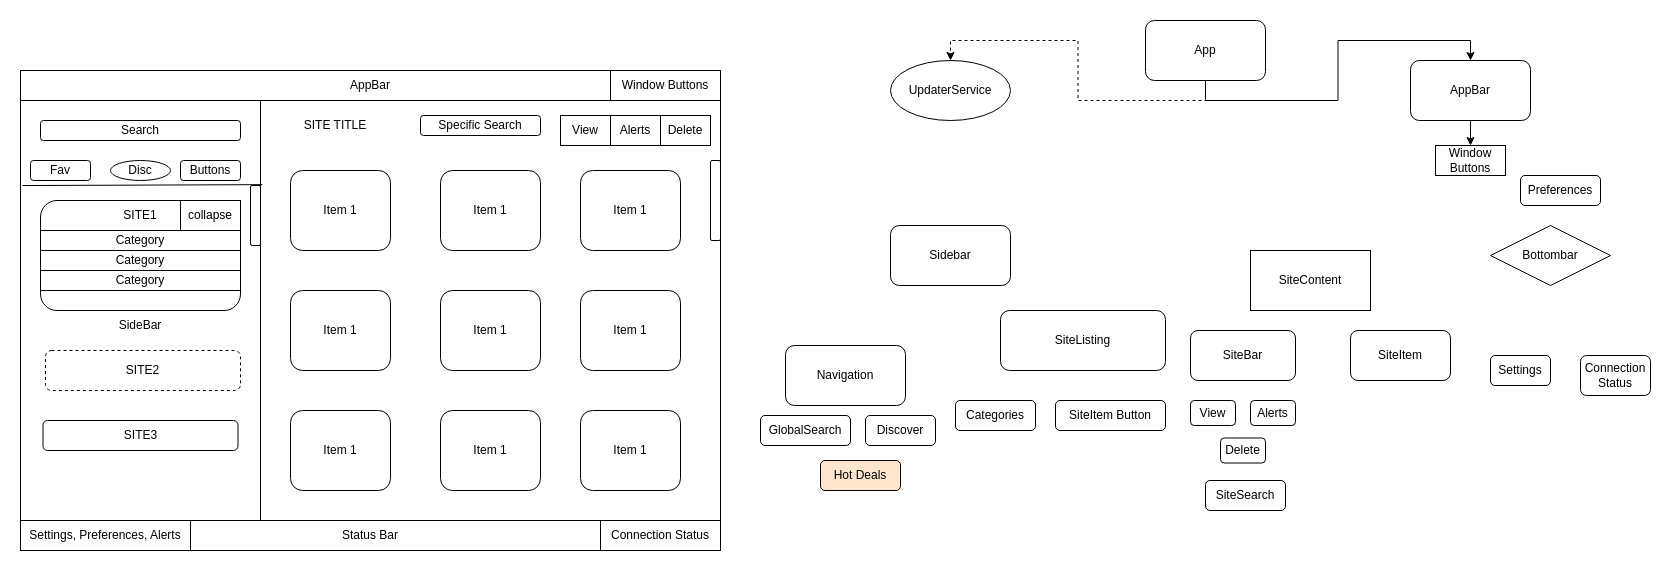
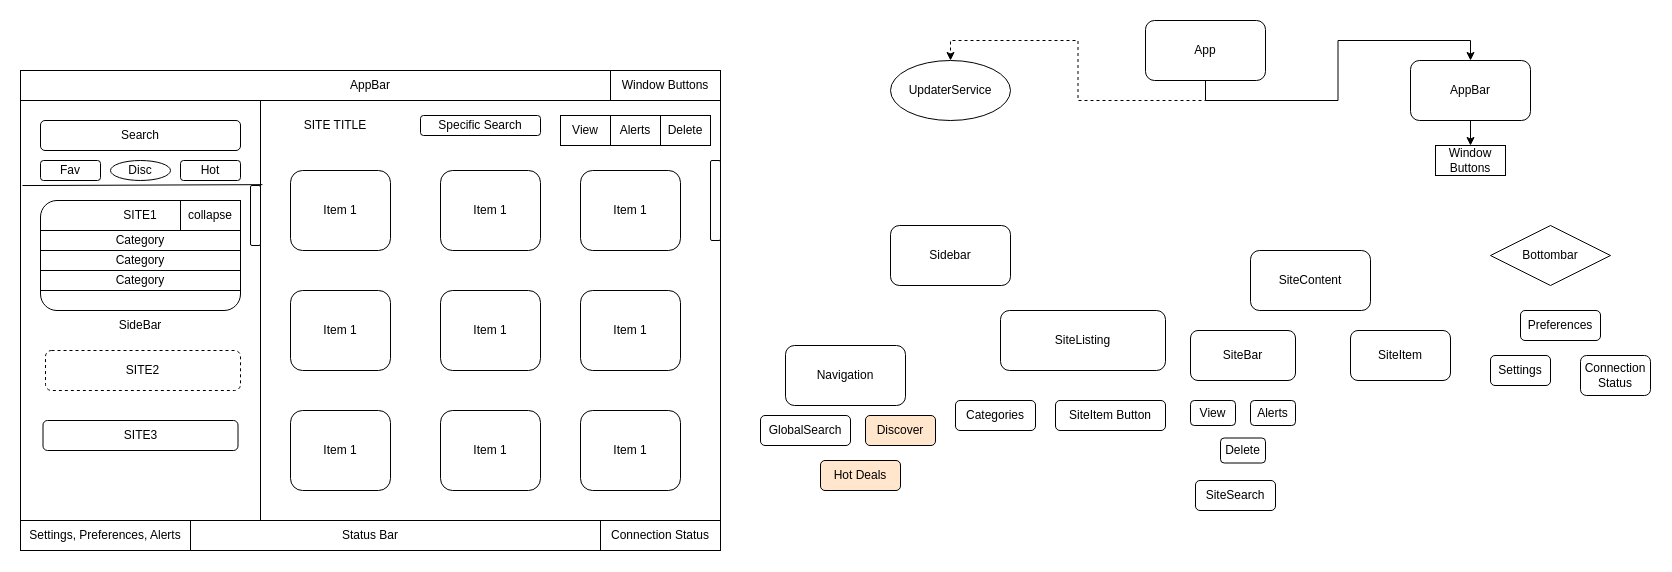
  <mxCell id="0" />
  <mxCell id="1" parent="0" />
  <mxCell id="2" style="edgeStyle=orthogonalEdgeStyle;rounded=0;orthogonalLoop=1;jettySize=auto;html=1;exitX=0.5;exitY=1;exitDx=0;exitDy=0;entryX=0.5;entryY=0;entryDx=0;entryDy=0;" edge="1" parent="1" source="4" target="6"><mxGeometry relative="1" as="geometry" /></mxCell>
  <mxCell id="3" style="edgeStyle=orthogonalEdgeStyle;rounded=0;orthogonalLoop=1;jettySize=auto;html=1;exitX=0.5;exitY=1;exitDx=0;exitDy=0;entryX=0.5;entryY=0;entryDx=0;entryDy=0;dashed=1;" edge="1" parent="1" source="4" target="7"><mxGeometry relative="1" as="geometry" /></mxCell>
  <mxCell id="4" value="App" style="rounded=1;whiteSpace=wrap;html=1;" vertex="1" parent="1"><mxGeometry x="1145" y="20" width="120" height="60" as="geometry" /></mxCell>
  <mxCell id="5" style="edgeStyle=orthogonalEdgeStyle;rounded=0;orthogonalLoop=1;jettySize=auto;html=1;exitX=0.5;exitY=1;exitDx=0;exitDy=0;entryX=0.5;entryY=0;entryDx=0;entryDy=0;" edge="1" parent="1" source="6" target="44"><mxGeometry relative="1" as="geometry" /></mxCell>
  <mxCell id="6" value="AppBar" style="rounded=1;whiteSpace=wrap;html=1;" vertex="1" parent="1"><mxGeometry x="1410" y="60" width="120" height="60" as="geometry" /></mxCell>
  <mxCell id="7" value="UpdaterService" style="ellipse;whiteSpace=wrap;html=1;" vertex="1" parent="1"><mxGeometry x="890" y="60" width="120" height="60" as="geometry" /></mxCell>
  <mxCell id="8" value="" style="rounded=0;whiteSpace=wrap;html=1;" vertex="1" parent="1"><mxGeometry x="20" y="70" width="700" height="480" as="geometry" /></mxCell>
  <mxCell id="9" value="&lt;div&gt;AppBar&lt;/div&gt;" style="rounded=0;whiteSpace=wrap;html=1;" vertex="1" parent="1"><mxGeometry x="20" y="70" width="700" height="30" as="geometry" /></mxCell>
  <mxCell id="10" value="Window Buttons" style="rounded=0;whiteSpace=wrap;html=1;" vertex="1" parent="1"><mxGeometry x="610" y="70" width="110" height="30" as="geometry" /></mxCell>
  <mxCell id="11" value="SideBar" style="rounded=0;whiteSpace=wrap;html=1;" vertex="1" parent="1"><mxGeometry x="20" y="100" width="240" height="450" as="geometry" /></mxCell>
- <mxCell id="12" value="Search" style="rounded=1;whiteSpace=wrap;html=1;" vertex="1" parent="1"><mxGeometry x="40" y="120" width="200" height="20" as="geometry" /></mxCell>
+ <mxCell id="12" value="Search" style="rounded=1;whiteSpace=wrap;html=1;" vertex="1" parent="1"><mxGeometry x="40" y="120" width="200" height="30" as="geometry" /></mxCell>
  <mxCell id="13" value="Status Bar" style="rounded=0;whiteSpace=wrap;html=1;" vertex="1" parent="1"><mxGeometry x="20" y="520" width="700" height="30" as="geometry" /></mxCell>
  <mxCell id="14" value="Settings, Preferences, Alerts" style="rounded=0;whiteSpace=wrap;html=1;" vertex="1" parent="1"><mxGeometry x="20" y="520" width="170" height="30" as="geometry" /></mxCell>
  <mxCell id="15" value="Connection Status" style="rounded=0;whiteSpace=wrap;html=1;" vertex="1" parent="1"><mxGeometry x="600" y="520" width="120" height="30" as="geometry" /></mxCell>
- <mxCell id="16" value="Fav" style="rounded=1;whiteSpace=wrap;html=1;" vertex="1" parent="1"><mxGeometry x="30" y="160" width="60" height="20" as="geometry" /></mxCell>
+ <mxCell id="16" value="Fav" style="rounded=1;whiteSpace=wrap;html=1;" vertex="1" parent="1"><mxGeometry x="40" y="160" width="60" height="20" as="geometry" /></mxCell>
  <mxCell id="17" value="Disc" style="ellipse;whiteSpace=wrap;html=1;" vertex="1" parent="1"><mxGeometry x="110" y="160" width="60" height="20" as="geometry" /></mxCell>
- <mxCell id="18" value="Buttons" style="rounded=1;whiteSpace=wrap;html=1;" vertex="1" parent="1"><mxGeometry x="180" y="160" width="60" height="20" as="geometry" /></mxCell>
+ <mxCell id="18" value="Hot" style="rounded=1;whiteSpace=wrap;html=1;" vertex="1" parent="1"><mxGeometry x="180" y="160" width="60" height="20" as="geometry" /></mxCell>
  <mxCell id="19" value="" style="rounded=1;whiteSpace=wrap;html=1;" vertex="1" parent="1"><mxGeometry x="40" y="200" width="200" height="110" as="geometry" /></mxCell>
  <mxCell id="20" value="SITE1" style="text;html=1;strokeColor=none;fillColor=none;align=center;verticalAlign=middle;whiteSpace=wrap;rounded=0;" vertex="1" parent="1"><mxGeometry x="55" y="200" width="170" height="30" as="geometry" /></mxCell>
  <mxCell id="21" value="Category" style="rounded=0;whiteSpace=wrap;html=1;" vertex="1" parent="1"><mxGeometry x="40" y="230" width="200" height="20" as="geometry" /></mxCell>
  <mxCell id="22" value="Category" style="rounded=0;whiteSpace=wrap;html=1;" vertex="1" parent="1"><mxGeometry x="40" y="250" width="200" height="20" as="geometry" /></mxCell>
  <mxCell id="23" value="Category" style="rounded=0;whiteSpace=wrap;html=1;" vertex="1" parent="1"><mxGeometry x="40" y="270" width="200" height="20" as="geometry" /></mxCell>
  <mxCell id="24" value="collapse" style="rounded=0;whiteSpace=wrap;html=1;" vertex="1" parent="1"><mxGeometry x="180" y="200" width="60" height="30" as="geometry" /></mxCell>
  <mxCell id="25" value="SITE3" style="rounded=1;whiteSpace=wrap;html=1;" vertex="1" parent="1"><mxGeometry x="42.5" y="420" width="195" height="30" as="geometry" /></mxCell>
  <mxCell id="26" value="SITE2" style="rounded=1;whiteSpace=wrap;html=1;dashed=1;" vertex="1" parent="1"><mxGeometry x="45" y="350" width="195" height="40" as="geometry" /></mxCell>
  <mxCell id="27" value="" style="rounded=1;whiteSpace=wrap;html=1;" vertex="1" parent="1"><mxGeometry x="250" y="185" width="10" height="60" as="geometry" /></mxCell>
  <mxCell id="28" value="" style="endArrow=none;html=1;rounded=0;entryX=0.008;entryY=0.189;entryDx=0;entryDy=0;entryPerimeter=0;exitX=1.008;exitY=0.187;exitDx=0;exitDy=0;exitPerimeter=0;" edge="1" parent="1" source="11" target="11"><mxGeometry width="50" height="50" relative="1" as="geometry"><mxPoint x="-60" y="185" as="sourcePoint" /><mxPoint x="570" y="250" as="targetPoint" /></mxGeometry></mxCell>
  <mxCell id="29" value="SITE TITLE" style="text;html=1;strokeColor=none;fillColor=none;align=center;verticalAlign=middle;whiteSpace=wrap;rounded=0;" vertex="1" parent="1"><mxGeometry x="270" y="110" width="130" height="30" as="geometry" /></mxCell>
  <mxCell id="30" value="Alerts" style="rounded=0;whiteSpace=wrap;html=1;" vertex="1" parent="1"><mxGeometry x="610" y="115" width="50" height="30" as="geometry" /></mxCell>
  <mxCell id="31" value="Delete" style="rounded=0;whiteSpace=wrap;html=1;" vertex="1" parent="1"><mxGeometry x="660" y="115" width="50" height="30" as="geometry" /></mxCell>
  <mxCell id="32" value="Specific Search" style="rounded=1;whiteSpace=wrap;html=1;" vertex="1" parent="1"><mxGeometry x="420" y="115" width="120" height="20" as="geometry" /></mxCell>
  <mxCell id="33" value="View" style="rounded=0;whiteSpace=wrap;html=1;" vertex="1" parent="1"><mxGeometry x="560" y="115" width="50" height="30" as="geometry" /></mxCell>
  <mxCell id="34" value="Item 1" style="rounded=1;whiteSpace=wrap;html=1;" vertex="1" parent="1"><mxGeometry x="290" y="170" width="100" height="80" as="geometry" /></mxCell>
  <mxCell id="35" value="Item 1" style="rounded=1;whiteSpace=wrap;html=1;" vertex="1" parent="1"><mxGeometry x="440" y="170" width="100" height="80" as="geometry" /></mxCell>
  <mxCell id="36" value="Item 1" style="rounded=1;whiteSpace=wrap;html=1;" vertex="1" parent="1"><mxGeometry x="580" y="170" width="100" height="80" as="geometry" /></mxCell>
  <mxCell id="37" value="Item 1" style="rounded=1;whiteSpace=wrap;html=1;" vertex="1" parent="1"><mxGeometry x="290" y="290" width="100" height="80" as="geometry" /></mxCell>
  <mxCell id="38" value="Item 1" style="rounded=1;whiteSpace=wrap;html=1;" vertex="1" parent="1"><mxGeometry x="440" y="290" width="100" height="80" as="geometry" /></mxCell>
  <mxCell id="39" value="Item 1" style="rounded=1;whiteSpace=wrap;html=1;" vertex="1" parent="1"><mxGeometry x="580" y="290" width="100" height="80" as="geometry" /></mxCell>
  <mxCell id="40" value="Item 1" style="rounded=1;whiteSpace=wrap;html=1;" vertex="1" parent="1"><mxGeometry x="290" y="410" width="100" height="80" as="geometry" /></mxCell>
  <mxCell id="41" value="Item 1" style="rounded=1;whiteSpace=wrap;html=1;" vertex="1" parent="1"><mxGeometry x="440" y="410" width="100" height="80" as="geometry" /></mxCell>
  <mxCell id="42" value="Item 1" style="rounded=1;whiteSpace=wrap;html=1;" vertex="1" parent="1"><mxGeometry x="580" y="410" width="100" height="80" as="geometry" /></mxCell>
  <mxCell id="43" value="" style="rounded=1;whiteSpace=wrap;html=1;" vertex="1" parent="1"><mxGeometry x="710" y="160" width="10" height="80" as="geometry" /></mxCell>
  <mxCell id="44" value="Window Buttons" style="rounded=0;whiteSpace=wrap;html=1;" vertex="1" parent="1"><mxGeometry x="1435" y="145" width="70" height="30" as="geometry" /></mxCell>
  <mxCell id="45" value="Sidebar" style="rounded=1;whiteSpace=wrap;html=1;" vertex="1" parent="1"><mxGeometry x="890" y="225" width="120" height="60" as="geometry" /></mxCell>
  <mxCell id="46" value="Bottombar" style="rhombus;whiteSpace=wrap;html=1;" vertex="1" parent="1"><mxGeometry x="1490" y="225" width="120" height="60" as="geometry" /></mxCell>
  <mxCell id="47" value="Connection Status" style="rounded=1;whiteSpace=wrap;html=1;" vertex="1" parent="1"><mxGeometry x="1580" y="355" width="70" height="40" as="geometry" /></mxCell>
  <mxCell id="48" value="Settings" style="rounded=1;whiteSpace=wrap;html=1;" vertex="1" parent="1"><mxGeometry x="1490" y="355" width="60" height="30" as="geometry" /></mxCell>
- <mxCell id="49" value="Preferences" style="rounded=1;whiteSpace=wrap;html=1;" vertex="1" parent="1"><mxGeometry x="1520" y="175" width="80" height="30" as="geometry" /></mxCell>
+ <mxCell id="49" value="Preferences" style="rounded=1;whiteSpace=wrap;html=1;" vertex="1" parent="1"><mxGeometry x="1520" y="310" width="80" height="30" as="geometry" /></mxCell>
  <mxCell id="50" value="Navigation" style="rounded=1;whiteSpace=wrap;html=1;" vertex="1" parent="1"><mxGeometry x="785" y="345" width="120" height="60" as="geometry" /></mxCell>
  <mxCell id="51" value="SiteListing" style="rounded=1;whiteSpace=wrap;html=1;" vertex="1" parent="1"><mxGeometry x="1000" y="310" width="165" height="60" as="geometry" /></mxCell>
  <mxCell id="52" value="GlobalSearch" style="rounded=1;whiteSpace=wrap;html=1;" vertex="1" parent="1"><mxGeometry x="760" y="415" width="90" height="30" as="geometry" /></mxCell>
- <mxCell id="53" value="Discover" style="rounded=1;whiteSpace=wrap;html=1;" vertex="1" parent="1"><mxGeometry x="865" y="415" width="70" height="30" as="geometry" /></mxCell>
+ <mxCell id="53" value="Discover" style="rounded=1;whiteSpace=wrap;html=1;fillColor=#ffe6cc;" vertex="1" parent="1"><mxGeometry x="865" y="415" width="70" height="30" as="geometry" /></mxCell>
  <mxCell id="54" value="Hot Deals" style="rounded=1;whiteSpace=wrap;html=1;fillColor=#ffe6cc;" vertex="1" parent="1"><mxGeometry x="820" y="460" width="80" height="30" as="geometry" /></mxCell>
  <mxCell id="55" value="Categories" style="rounded=1;whiteSpace=wrap;html=1;" vertex="1" parent="1"><mxGeometry x="955" y="400" width="80" height="30" as="geometry" /></mxCell>
  <mxCell id="56" value="SiteItem Button" style="rounded=1;whiteSpace=wrap;html=1;" vertex="1" parent="1"><mxGeometry x="1055" y="400" width="110" height="30" as="geometry" /></mxCell>
- <mxCell id="57" value="&lt;div&gt;SiteContent&lt;/div&gt;" style="whiteSpace=wrap;html=1;rounded=0;" vertex="1" parent="1"><mxGeometry x="1250" y="250" width="120" height="60" as="geometry" /></mxCell>
+ <mxCell id="57" value="&lt;div&gt;SiteContent&lt;/div&gt;" style="rounded=1;whiteSpace=wrap;html=1;" vertex="1" parent="1"><mxGeometry x="1250" y="250" width="120" height="60" as="geometry" /></mxCell>
  <mxCell id="58" value="SiteBar" style="rounded=1;whiteSpace=wrap;html=1;" vertex="1" parent="1"><mxGeometry x="1190" y="330" width="105" height="50" as="geometry" /></mxCell>
  <mxCell id="59" value="SiteItem" style="rounded=1;whiteSpace=wrap;html=1;" vertex="1" parent="1"><mxGeometry x="1350" y="330" width="100" height="50" as="geometry" /></mxCell>
  <mxCell id="60" value="View" style="rounded=1;whiteSpace=wrap;html=1;" vertex="1" parent="1"><mxGeometry x="1190" y="400" width="45" height="25" as="geometry" /></mxCell>
  <mxCell id="61" value="Alerts" style="rounded=1;whiteSpace=wrap;html=1;" vertex="1" parent="1"><mxGeometry x="1250" y="400" width="45" height="25" as="geometry" /></mxCell>
  <mxCell id="62" value="Delete" style="rounded=1;whiteSpace=wrap;html=1;" vertex="1" parent="1"><mxGeometry x="1220" y="437.5" width="45" height="25" as="geometry" /></mxCell>
- <mxCell id="63" value="SiteSearch" style="rounded=1;whiteSpace=wrap;html=1;" vertex="1" parent="1"><mxGeometry x="1205" y="480" width="80" height="30" as="geometry" /></mxCell>
+ <mxCell id="63" value="SiteSearch" style="rounded=1;whiteSpace=wrap;html=1;" vertex="1" parent="1"><mxGeometry x="1195" y="480" width="80" height="30" as="geometry" /></mxCell>
